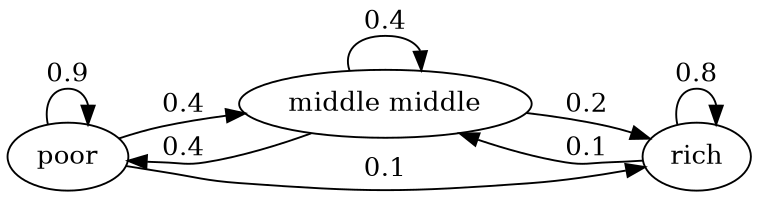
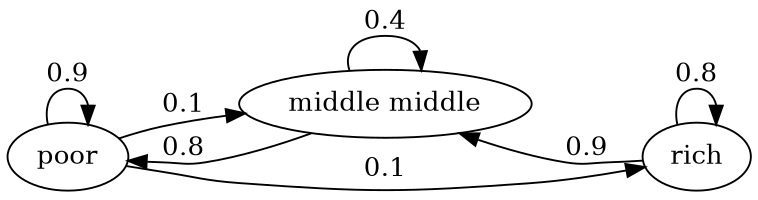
  digraph {
    rankdir=LR
    poor
    n2 [label="middle middle"]
    rich
    poor -> poor [label=0.9]
-   poor -> n2 [label=0.4]
+   poor -> n2 [label=0.1]
    poor -> rich [label=0.1]
-   n2 -> poor [label=0.4]
+   n2 -> poor [label=0.8]
    n2 -> n2 [label=0.4]
-   n2 -> rich [label=0.2]
-   rich -> n2 [label=0.1]
+   rich -> n2 [label=0.9]
    rich -> rich [label=0.8]
  }
